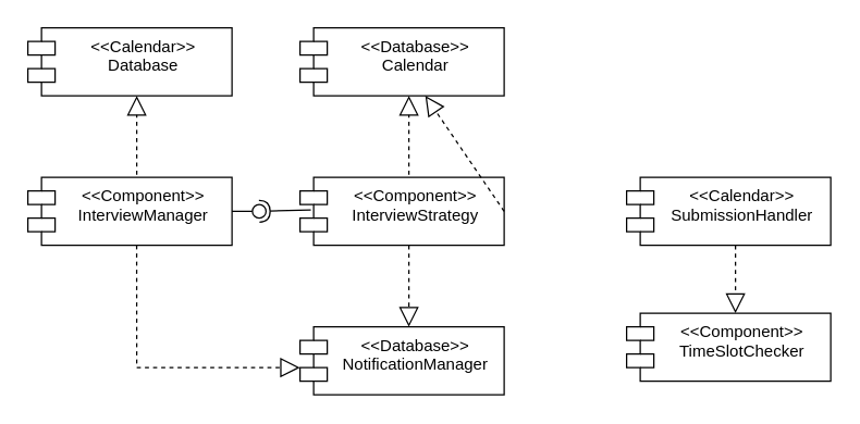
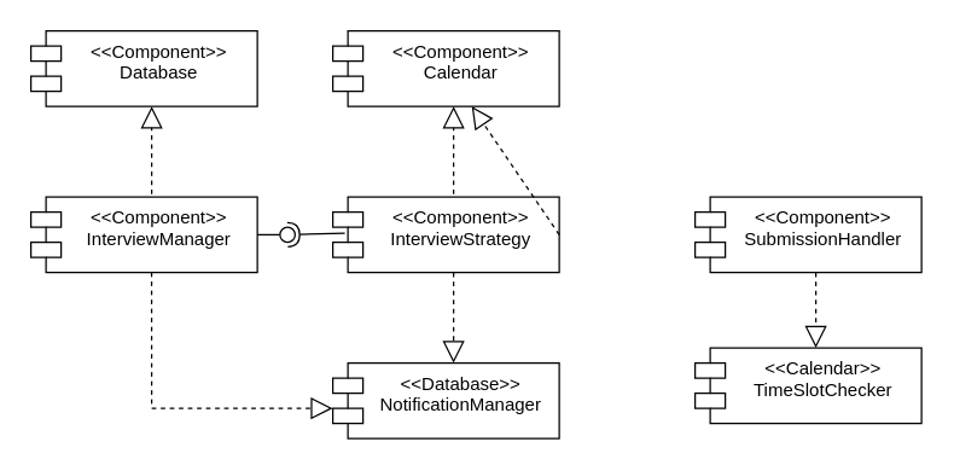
  <mxCell id="0" />
  <mxCell id="1" parent="0" />
- <mxCell id="2" value="&amp;lt;&amp;lt;Calendar&amp;gt;&amp;gt;&lt;div&gt;Database&lt;/div&gt;" style="shape=module;align=left;spacingLeft=20;align=center;verticalAlign=top;whiteSpace=wrap;html=1;" vertex="1" parent="1"><mxGeometry x="20" y="20" width="150" height="50" as="geometry" /></mxCell>
+ <mxCell id="2" value="&amp;lt;&amp;lt;Component&amp;gt;&amp;gt;&lt;div&gt;Database&lt;/div&gt;" style="shape=module;align=left;spacingLeft=20;align=center;verticalAlign=top;whiteSpace=wrap;html=1;" vertex="1" parent="1"><mxGeometry x="20" y="20" width="150" height="50" as="geometry" /></mxCell>
  <mxCell id="3" value="" style="endArrow=block;dashed=1;endFill=0;endSize=12;html=1;rounded=0;entryX=0.6;entryY=1.04;entryDx=0;entryDy=0;entryPerimeter=0;" edge="1" parent="1"><mxGeometry width="160" relative="1" as="geometry"><mxPoint x="100" y="128" as="sourcePoint" /><mxPoint x="100" y="70" as="targetPoint" /></mxGeometry></mxCell>
  <mxCell id="4" value="&amp;lt;&amp;lt;Component&amp;gt;&amp;gt;&lt;div&gt;InterviewManager&lt;/div&gt;" style="shape=module;align=left;spacingLeft=20;align=center;verticalAlign=top;whiteSpace=wrap;html=1;" vertex="1" parent="1"><mxGeometry x="20" y="130" width="150" height="50" as="geometry" /></mxCell>
- <mxCell id="5" value="&amp;lt;&amp;lt;Database&amp;gt;&amp;gt;&lt;div&gt;Calendar&lt;/div&gt;" style="shape=module;align=left;spacingLeft=20;align=center;verticalAlign=top;whiteSpace=wrap;html=1;" vertex="1" parent="1"><mxGeometry x="220" y="20" width="150" height="50" as="geometry" /></mxCell>
+ <mxCell id="5" value="&amp;lt;&amp;lt;Component&amp;gt;&amp;gt;&lt;div&gt;Calendar&lt;/div&gt;" style="shape=module;align=left;spacingLeft=20;align=center;verticalAlign=top;whiteSpace=wrap;html=1;" vertex="1" parent="1"><mxGeometry x="220" y="20" width="150" height="50" as="geometry" /></mxCell>
  <mxCell id="6" value="&amp;lt;&amp;lt;Component&amp;gt;&amp;gt;&lt;div&gt;InterviewStrategy&lt;/div&gt;" style="shape=module;align=left;spacingLeft=20;align=center;verticalAlign=top;whiteSpace=wrap;html=1;" vertex="1" parent="1"><mxGeometry x="220" y="130" width="150" height="50" as="geometry" /></mxCell>
  <mxCell id="7" value="" style="rounded=0;orthogonalLoop=1;jettySize=auto;html=1;endArrow=halfCircle;endFill=0;endSize=6;strokeWidth=1;sketch=0;exitX=0.053;exitY=0.48;exitDx=0;exitDy=0;exitPerimeter=0;" edge="1" target="9" parent="1" source="6"><mxGeometry relative="1" as="geometry"><mxPoint x="210" y="155" as="sourcePoint" /></mxGeometry></mxCell>
  <mxCell id="8" value="" style="rounded=0;orthogonalLoop=1;jettySize=auto;html=1;endArrow=oval;endFill=0;sketch=0;sourcePerimeterSpacing=0;targetPerimeterSpacing=0;endSize=10;" edge="1" target="9" parent="1"><mxGeometry relative="1" as="geometry"><mxPoint x="170" y="155" as="sourcePoint" /></mxGeometry></mxCell>
  <mxCell id="9" value="" style="ellipse;whiteSpace=wrap;html=1;align=center;aspect=fixed;fillColor=none;strokeColor=none;resizable=0;perimeter=centerPerimeter;rotatable=0;allowArrows=0;points=[];outlineConnect=1;" vertex="1" parent="1"><mxGeometry x="185" y="150" width="10" height="10" as="geometry" /></mxCell>
  <mxCell id="10" value="" style="endArrow=block;dashed=1;endFill=0;endSize=12;html=1;rounded=0;" edge="1" parent="1"><mxGeometry width="160" relative="1" as="geometry"><mxPoint x="300" y="128" as="sourcePoint" /><mxPoint x="300" y="70" as="targetPoint" /></mxGeometry></mxCell>
  <mxCell id="11" value="&amp;lt;&amp;lt;Database&amp;gt;&amp;gt;&lt;div&gt;NotificationManager&lt;/div&gt;" style="shape=module;align=left;spacingLeft=20;align=center;verticalAlign=top;whiteSpace=wrap;html=1;" vertex="1" parent="1"><mxGeometry x="220" y="240" width="150" height="50" as="geometry" /></mxCell>
  <mxCell id="12" value="" style="endArrow=block;dashed=1;endFill=0;endSize=12;html=1;rounded=0;exitX=0.533;exitY=1;exitDx=0;exitDy=0;exitPerimeter=0;" edge="1" parent="1" source="4"><mxGeometry width="160" relative="1" as="geometry"><mxPoint x="94.5" y="210" as="sourcePoint" /><mxPoint x="220" y="270" as="targetPoint" /><Array as="points"><mxPoint x="100" y="270" /></Array></mxGeometry></mxCell>
- <mxCell id="13" value="&amp;lt;&amp;lt;Calendar&amp;gt;&amp;gt;&lt;div&gt;SubmissionHandler&lt;/div&gt;" style="shape=module;align=left;spacingLeft=20;align=center;verticalAlign=top;whiteSpace=wrap;html=1;" vertex="1" parent="1"><mxGeometry x="460" y="130" width="150" height="50" as="geometry" /></mxCell>
+ <mxCell id="13" value="&amp;lt;&amp;lt;Component&amp;gt;&amp;gt;&lt;div&gt;SubmissionHandler&lt;/div&gt;" style="shape=module;align=left;spacingLeft=20;align=center;verticalAlign=top;whiteSpace=wrap;html=1;" vertex="1" parent="1"><mxGeometry x="460" y="130" width="150" height="50" as="geometry" /></mxCell>
  <mxCell id="14" value="" style="endArrow=block;dashed=1;endFill=0;endSize=12;html=1;rounded=0;exitX=1;exitY=0.5;exitDx=0;exitDy=0;" edge="1" parent="1" source="6" target="5"><mxGeometry width="160" relative="1" as="geometry"><mxPoint x="411" y="150" as="sourcePoint" /><mxPoint x="411" y="92" as="targetPoint" /></mxGeometry></mxCell>
  <mxCell id="15" value="" style="endArrow=block;dashed=1;endFill=0;endSize=12;html=1;rounded=0;" edge="1" parent="1"><mxGeometry width="160" relative="1" as="geometry"><mxPoint x="300" y="180" as="sourcePoint" /><mxPoint x="300" y="240" as="targetPoint" /></mxGeometry></mxCell>
- <mxCell id="16" value="&amp;lt;&amp;lt;Component&amp;gt;&amp;gt;&lt;div&gt;TimeSlotChecker&lt;/div&gt;" style="shape=module;align=left;spacingLeft=20;align=center;verticalAlign=top;whiteSpace=wrap;html=1;" vertex="1" parent="1"><mxGeometry x="460" y="230" width="150" height="50" as="geometry" /></mxCell>
+ <mxCell id="16" value="&amp;lt;&amp;lt;Calendar&amp;gt;&amp;gt;&lt;div&gt;TimeSlotChecker&lt;/div&gt;" style="shape=module;align=left;spacingLeft=20;align=center;verticalAlign=top;whiteSpace=wrap;html=1;" vertex="1" parent="1"><mxGeometry x="460" y="230" width="150" height="50" as="geometry" /></mxCell>
  <mxCell id="17" value="" style="endArrow=block;dashed=1;endFill=0;endSize=12;html=1;rounded=0;" edge="1" parent="1"><mxGeometry width="160" relative="1" as="geometry"><mxPoint x="540" y="180" as="sourcePoint" /><mxPoint x="540" y="230" as="targetPoint" /></mxGeometry></mxCell>
